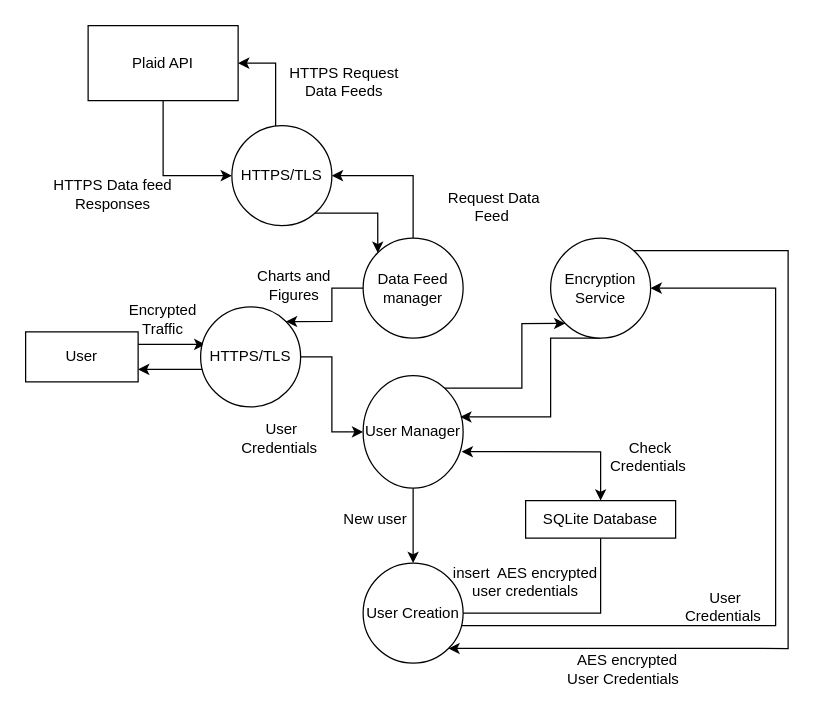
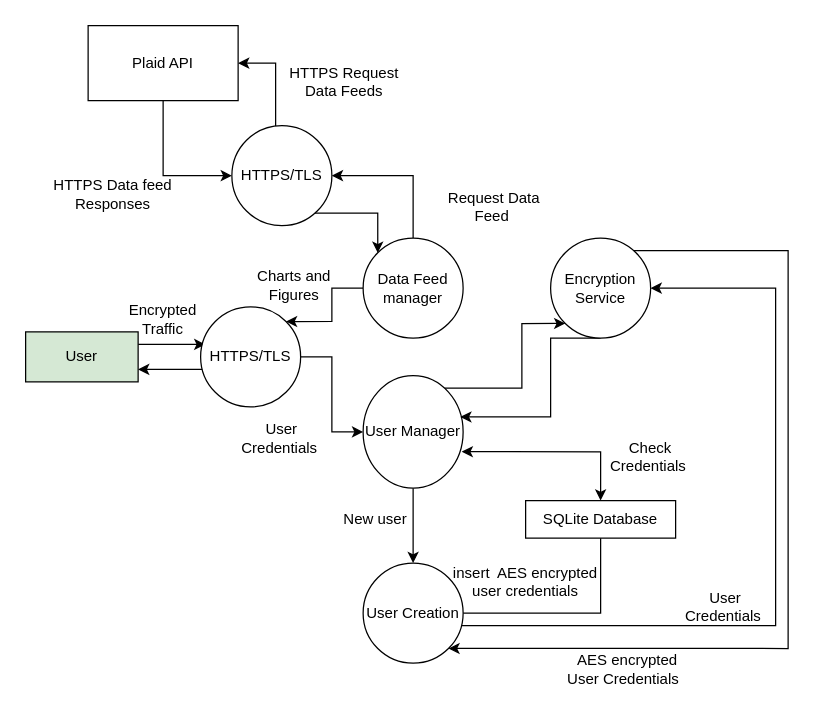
  <mxCell id="0" />
  <mxCell id="1" parent="0" />
  <mxCell id="2" style="edgeStyle=orthogonalEdgeStyle;rounded=0;orthogonalLoop=1;jettySize=auto;html=1;entryX=0.047;entryY=0.375;entryDx=0;entryDy=0;exitX=1;exitY=0.25;exitDx=0;exitDy=0;entryPerimeter=0;" edge="1" parent="1" source="3" target="22"><mxGeometry relative="1" as="geometry" /></mxCell>
- <mxCell id="3" value="User" style="rounded=0;whiteSpace=wrap;html=1;" vertex="1" parent="1"><mxGeometry y="265" width="90" height="40" as="geometry" x="20" /></mxCell>
+ <mxCell id="3" value="User" style="rounded=0;whiteSpace=wrap;html=1;fillColor=#d5e8d4;" vertex="1" parent="1"><mxGeometry y="265" width="90" height="40" as="geometry" x="20" /></mxCell>
  <mxCell id="4" style="edgeStyle=orthogonalEdgeStyle;rounded=0;orthogonalLoop=1;jettySize=auto;html=1;entryX=0;entryY=1;entryDx=0;entryDy=0;" edge="1" parent="1" source="6" target="19"><mxGeometry relative="1" as="geometry"><Array as="points"><mxPoint x="417" y="310" /></Array></mxGeometry></mxCell>
  <mxCell id="5" style="edgeStyle=orthogonalEdgeStyle;rounded=0;orthogonalLoop=1;jettySize=auto;html=1;entryX=0.5;entryY=0;entryDx=0;entryDy=0;" edge="1" parent="1" source="6" target="30"><mxGeometry relative="1" as="geometry" /></mxCell>
  <mxCell id="6" value="User Manager" style="ellipse;whiteSpace=wrap;html=1;" vertex="1" parent="1"><mxGeometry x="290" y="300" width="80" height="90" as="geometry" /></mxCell>
  <mxCell id="7" style="edgeStyle=orthogonalEdgeStyle;rounded=0;orthogonalLoop=1;jettySize=auto;html=1;entryX=0;entryY=0.5;entryDx=0;entryDy=0;" edge="1" parent="1" source="8" target="36"><mxGeometry relative="1" as="geometry" /></mxCell>
  <mxCell id="8" value="Plaid API" style="rounded=0;whiteSpace=wrap;html=1;" vertex="1" parent="1"><mxGeometry x="70" y="20" width="120" height="60" as="geometry" /></mxCell>
  <mxCell id="9" value="HTTPS Data feed Responses" style="text;html=1;strokeColor=none;fillColor=none;align=center;verticalAlign=middle;whiteSpace=wrap;rounded=0;" vertex="1" parent="1"><mxGeometry x="30" y="140" width="120" height="30" as="geometry" /></mxCell>
  <mxCell id="10" value="User Credentials&amp;nbsp;" style="text;html=1;strokeColor=none;fillColor=none;align=center;verticalAlign=middle;whiteSpace=wrap;rounded=0;" vertex="1" parent="1"><mxGeometry x="180" y="335" width="90" height="30" as="geometry" /></mxCell>
  <mxCell id="11" value="Charts and Figures" style="text;html=1;strokeColor=none;fillColor=none;align=center;verticalAlign=middle;whiteSpace=wrap;rounded=0;" vertex="1" parent="1"><mxGeometry x="200" y="215" width="70" height="25" as="geometry" /></mxCell>
  <mxCell id="12" value="SQLite Database" style="rounded=0;whiteSpace=wrap;html=1;" vertex="1" parent="1"><mxGeometry x="420" y="400" width="120" height="30" as="geometry" /></mxCell>
  <mxCell id="13" style="edgeStyle=orthogonalEdgeStyle;rounded=0;orthogonalLoop=1;jettySize=auto;html=1;entryX=1;entryY=0;entryDx=0;entryDy=0;" edge="1" parent="1" source="15" target="22"><mxGeometry relative="1" as="geometry" /></mxCell>
  <mxCell id="14" style="edgeStyle=orthogonalEdgeStyle;rounded=0;orthogonalLoop=1;jettySize=auto;html=1;entryX=1;entryY=0.5;entryDx=0;entryDy=0;" edge="1" parent="1" source="15" target="36"><mxGeometry relative="1" as="geometry"><Array as="points"><mxPoint x="330" y="140" /></Array></mxGeometry></mxCell>
  <mxCell id="15" value="Data Feed manager" style="ellipse;whiteSpace=wrap;html=1;aspect=fixed;" vertex="1" parent="1"><mxGeometry x="290" y="190" width="80" height="80" as="geometry" /></mxCell>
  <mxCell id="16" value="HTTPS Request Data Feeds" style="text;html=1;strokeColor=none;fillColor=none;align=center;verticalAlign=middle;whiteSpace=wrap;rounded=0;" vertex="1" parent="1"><mxGeometry x="220" y="50" width="110" height="30" as="geometry" /></mxCell>
  <mxCell id="17" style="edgeStyle=orthogonalEdgeStyle;rounded=0;orthogonalLoop=1;jettySize=auto;html=1;entryX=0.972;entryY=0.367;entryDx=0;entryDy=0;entryPerimeter=0;exitX=0.5;exitY=1;exitDx=0;exitDy=0;" edge="1" parent="1" source="19" target="6"><mxGeometry relative="1" as="geometry"><Array as="points"><mxPoint x="440" y="270" /><mxPoint x="440" y="333" /></Array></mxGeometry></mxCell>
  <mxCell id="18" style="edgeStyle=orthogonalEdgeStyle;rounded=0;orthogonalLoop=1;jettySize=auto;html=1;entryX=1;entryY=1;entryDx=0;entryDy=0;" edge="1" parent="1" source="19" target="30"><mxGeometry relative="1" as="geometry"><Array as="points"><mxPoint x="630" y="200" /><mxPoint x="630" y="518" /></Array></mxGeometry></mxCell>
  <mxCell id="19" value="Encryption Service" style="ellipse;whiteSpace=wrap;html=1;aspect=fixed;" vertex="1" parent="1"><mxGeometry x="440" y="190" width="80" height="80" as="geometry" /></mxCell>
  <mxCell id="20" style="edgeStyle=orthogonalEdgeStyle;rounded=0;orthogonalLoop=1;jettySize=auto;html=1;entryX=1;entryY=0.75;entryDx=0;entryDy=0;exitX=0.022;exitY=0.625;exitDx=0;exitDy=0;exitPerimeter=0;" edge="1" parent="1" source="22" target="3"><mxGeometry relative="1" as="geometry" /></mxCell>
  <mxCell id="21" style="edgeStyle=orthogonalEdgeStyle;rounded=0;orthogonalLoop=1;jettySize=auto;html=1;entryX=0;entryY=0.5;entryDx=0;entryDy=0;" edge="1" parent="1" source="22" target="6"><mxGeometry relative="1" as="geometry" /></mxCell>
  <mxCell id="22" value="HTTPS/TLS" style="ellipse;whiteSpace=wrap;html=1;aspect=fixed;" vertex="1" parent="1"><mxGeometry x="160" y="245" width="80" height="80" as="geometry" /></mxCell>
  <mxCell id="23" value="Encrypted Traffic" style="text;html=1;strokeColor=none;fillColor=none;align=center;verticalAlign=middle;whiteSpace=wrap;rounded=0;" vertex="1" parent="1"><mxGeometry x="100" y="240" width="60" height="30" as="geometry" /></mxCell>
  <mxCell id="24" value="&amp;nbsp;AES encrypted User Credentials&amp;nbsp;" style="text;html=1;strokeColor=none;fillColor=none;align=center;verticalAlign=middle;whiteSpace=wrap;rounded=0;" vertex="1" parent="1"><mxGeometry x="445" y="520" width="110" height="30" as="geometry" /></mxCell>
  <mxCell id="25" value="User Credentials&amp;nbsp;" style="text;html=1;strokeColor=none;fillColor=none;align=center;verticalAlign=middle;whiteSpace=wrap;rounded=0;" vertex="1" parent="1"><mxGeometry x="550" y="470" width="60" height="30" as="geometry" /></mxCell>
  <mxCell id="26" value="" style="endArrow=classic;startArrow=classic;html=1;rounded=0;exitX=0.986;exitY=0.676;exitDx=0;exitDy=0;exitPerimeter=0;entryX=0.5;entryY=0;entryDx=0;entryDy=0;" edge="1" parent="1" source="6" target="12"><mxGeometry width="50" height="50" relative="1" as="geometry"><mxPoint x="410" y="300" as="sourcePoint" /><mxPoint x="460" y="250" as="targetPoint" /><Array as="points"><mxPoint x="480" y="361" /></Array></mxGeometry></mxCell>
  <mxCell id="27" value="Check Credentials&amp;nbsp;" style="text;html=1;strokeColor=none;fillColor=none;align=center;verticalAlign=middle;whiteSpace=wrap;rounded=0;" vertex="1" parent="1"><mxGeometry x="490" y="350" width="60" height="30" as="geometry" /></mxCell>
  <mxCell id="28" style="edgeStyle=orthogonalEdgeStyle;rounded=0;orthogonalLoop=1;jettySize=auto;html=1;entryX=0.5;entryY=1;entryDx=0;entryDy=0;endArrow=none;" edge="1" parent="1" source="30" target="12"><mxGeometry relative="1" as="geometry" /></mxCell>
  <mxCell id="29" style="edgeStyle=orthogonalEdgeStyle;rounded=0;orthogonalLoop=1;jettySize=auto;html=1;entryX=1;entryY=0.5;entryDx=0;entryDy=0;" edge="1" parent="1" source="30" target="19"><mxGeometry relative="1" as="geometry"><Array as="points"><mxPoint x="620" y="500" /><mxPoint x="620" y="230" /></Array></mxGeometry></mxCell>
  <mxCell id="30" value="User Creation" style="ellipse;whiteSpace=wrap;html=1;aspect=fixed;" vertex="1" parent="1"><mxGeometry x="290" y="450" width="80" height="80" as="geometry" /></mxCell>
  <mxCell id="31" value="New user" style="text;html=1;strokeColor=none;fillColor=none;align=center;verticalAlign=middle;whiteSpace=wrap;rounded=0;" vertex="1" parent="1"><mxGeometry x="270" y="400" width="60" height="30" as="geometry" /></mxCell>
  <mxCell id="32" value="insert&amp;nbsp; AES encrypted user credentials" style="text;html=1;strokeColor=none;fillColor=none;align=center;verticalAlign=middle;whiteSpace=wrap;rounded=0;" vertex="1" parent="1"><mxGeometry x="360" y="450" width="120" height="30" as="geometry" /></mxCell>
  <mxCell id="33" value="Request Data Feed&amp;nbsp;" style="text;html=1;strokeColor=none;fillColor=none;align=center;verticalAlign=middle;whiteSpace=wrap;rounded=0;" vertex="1" parent="1"><mxGeometry x="350" y="150" width="90" height="30" as="geometry" /></mxCell>
  <mxCell id="34" style="edgeStyle=orthogonalEdgeStyle;rounded=0;orthogonalLoop=1;jettySize=auto;html=1;" edge="1" parent="1" source="36"><mxGeometry relative="1" as="geometry"><mxPoint x="190" y="50" as="targetPoint" /><Array as="points"><mxPoint x="220" y="50" /></Array></mxGeometry></mxCell>
  <mxCell id="35" style="edgeStyle=orthogonalEdgeStyle;rounded=0;orthogonalLoop=1;jettySize=auto;html=1;entryX=0;entryY=0;entryDx=0;entryDy=0;" edge="1" parent="1" source="36" target="15"><mxGeometry relative="1" as="geometry"><Array as="points"><mxPoint x="302" y="170" /></Array></mxGeometry></mxCell>
  <mxCell id="36" value="HTTPS/TLS" style="ellipse;whiteSpace=wrap;html=1;aspect=fixed;" vertex="1" parent="1"><mxGeometry x="185" y="100" width="80" height="80" as="geometry" /></mxCell>
